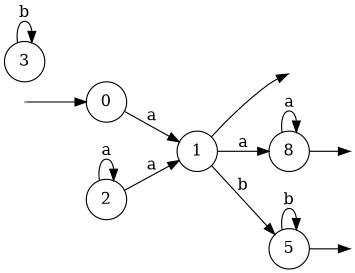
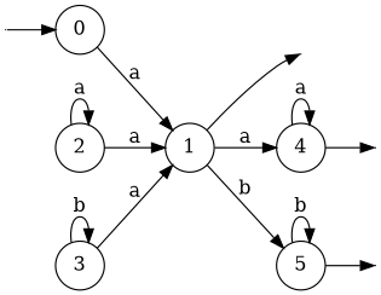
  digraph {
    rankdir=LR
    vcsn_context="lal_char(ab)_b"
    node [shape=circle]
    I0 [shape=point width=0]
    F1 [shape=point width=0]
    F4 [shape=point width=0]
    F5 [shape=point width=0]
    0
    1
    2
    3
-   4 [label=8]
+   4
    5
    subgraph sub_1 {
      I0
      F1
      F4
      F5
    }
    subgraph sub_2 {
      0
      1
      2
      3
      4
      5
    }
    I0 -> 0
    0 -> 1 [label=a]
    1 -> F1
    1 -> 4 [label=a]
    1 -> 5 [label=b]
    2 -> 1 [label=a]
    2 -> 2 [label=a]
+   3 -> 1 [label=a]
    3 -> 3 [label=b]
    4 -> F4
    4 -> 4 [label=a]
    5 -> F5
    5 -> 5 [label=b]
  }
